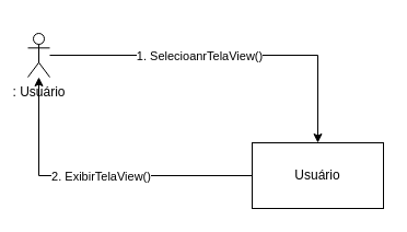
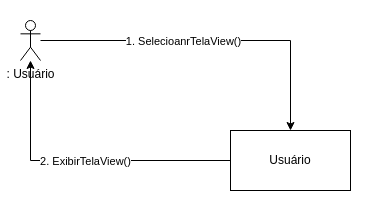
  <mxCell id="0" />
  <mxCell id="1" parent="0" />
  <mxCell id="2" style="edgeStyle=orthogonalEdgeStyle;rounded=0;orthogonalLoop=1;jettySize=auto;html=1;" edge="1" parent="1" source="4" target="7"><mxGeometry relative="1" as="geometry" /></mxCell>
  <mxCell id="3" value="1. SelecioanrTelaView()" style="edgeLabel;html=1;align=center;verticalAlign=middle;resizable=0;points=[];" vertex="1" connectable="0" parent="2"><mxGeometry x="-0.162" relative="1" as="geometry"><mxPoint as="offset" /></mxGeometry></mxCell>
- <mxCell id="4" value="&lt;div&gt;: Usuário&lt;/div&gt;" style="shape=umlActor;verticalLabelPosition=bottom;verticalAlign=top;html=1;outlineConnect=0;" vertex="1" parent="1"><mxGeometry x="25" y="30" width="20" height="40" as="geometry" /></mxCell>
+ <mxCell id="4" value="&lt;div&gt;: Usuário&lt;/div&gt;" style="shape=umlActor;verticalLabelPosition=bottom;verticalAlign=top;html=1;outlineConnect=0;" vertex="1" parent="1"><mxGeometry x="20" y="20" width="20" height="40" as="geometry" /></mxCell>
  <mxCell id="5" style="edgeStyle=orthogonalEdgeStyle;rounded=0;orthogonalLoop=1;jettySize=auto;html=1;" edge="1" parent="1" source="7" target="4"><mxGeometry relative="1" as="geometry" /></mxCell>
  <mxCell id="6" value="2. ExibirTelaView()" style="edgeLabel;html=1;align=center;verticalAlign=middle;resizable=0;points=[];" vertex="1" connectable="0" parent="5"><mxGeometry x="-0.024" relative="1" as="geometry"><mxPoint as="offset" /></mxGeometry></mxCell>
  <mxCell id="7" value="Usuário" style="rounded=0;whiteSpace=wrap;html=1;" vertex="1" parent="1"><mxGeometry x="230" y="130" width="120" height="60" as="geometry" /></mxCell>
